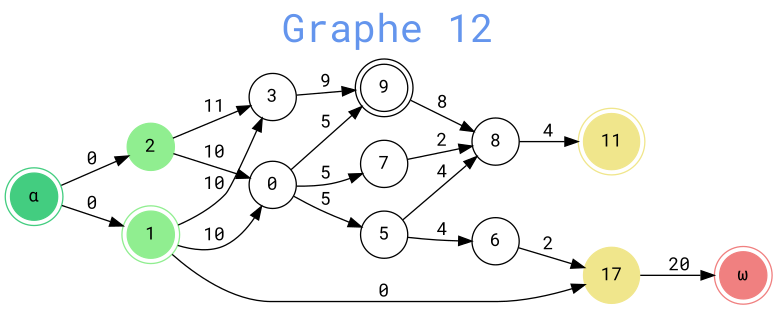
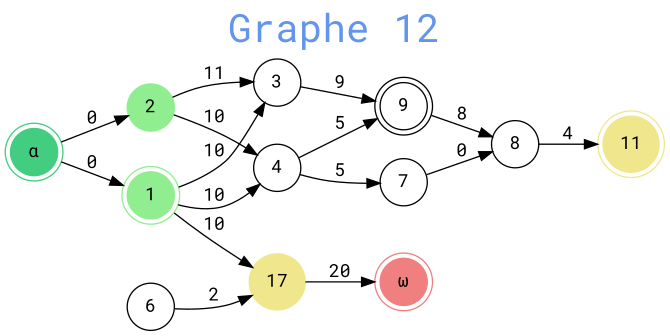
  digraph {
    fontcolor=cornflowerblue
    fontname="Roboto Mono"
    fontsize=30
    label="Graphe 12"
    labelloc=t
    rankdir=LR
    node [fontname="Roboto Mono" shape=circle]
    edge [fontname="Roboto Mono"]
    n1 [color=seagreen3 label="α" shape=doublecircle style=filled]
    n2 [color=lightgreen label=1 shape=doublecircle style=filled]
    n3 [color=lightgreen label=2 style=filled]
    n4 [label=3]
-   n5 [label=0]
+   n5 [label=4]
    n6 [color=khaki label=17 style=filled]
    n7 [label=9 shape=doublecircle]
-   n8 [label=5]
    n9 [label=7]
    n10 [color=lightcoral label="ω" shape=doublecircle style=filled]
    n11 [label=8]
    n12 [label=6]
    n13 [color=khaki label=11 shape=doublecircle style=filled]
    n1 -> n2 [label=0]
    n1 -> n3 [label=0]
    n2 -> n4 [label=10]
    n2 -> n5 [label=10]
-   n2 -> n6 [label=0]
+   n2 -> n6 [label=10]
    n3 -> n4 [label=11]
    n3 -> n5 [label=10]
    n4 -> n7 [label=9]
    n5 -> n7 [label=5]
-   n5 -> n8 [label=5]
    n5 -> n9 [label=5]
    n6 -> n10 [label=20]
    n7 -> n11 [label=8]
-   n8 -> n11 [label=4]
-   n8 -> n12 [label=4]
-   n9 -> n11 [label=2]
+   n9 -> n11 [label=0]
    n11 -> n13 [label=4]
    n12 -> n6 [label=2]
  }
